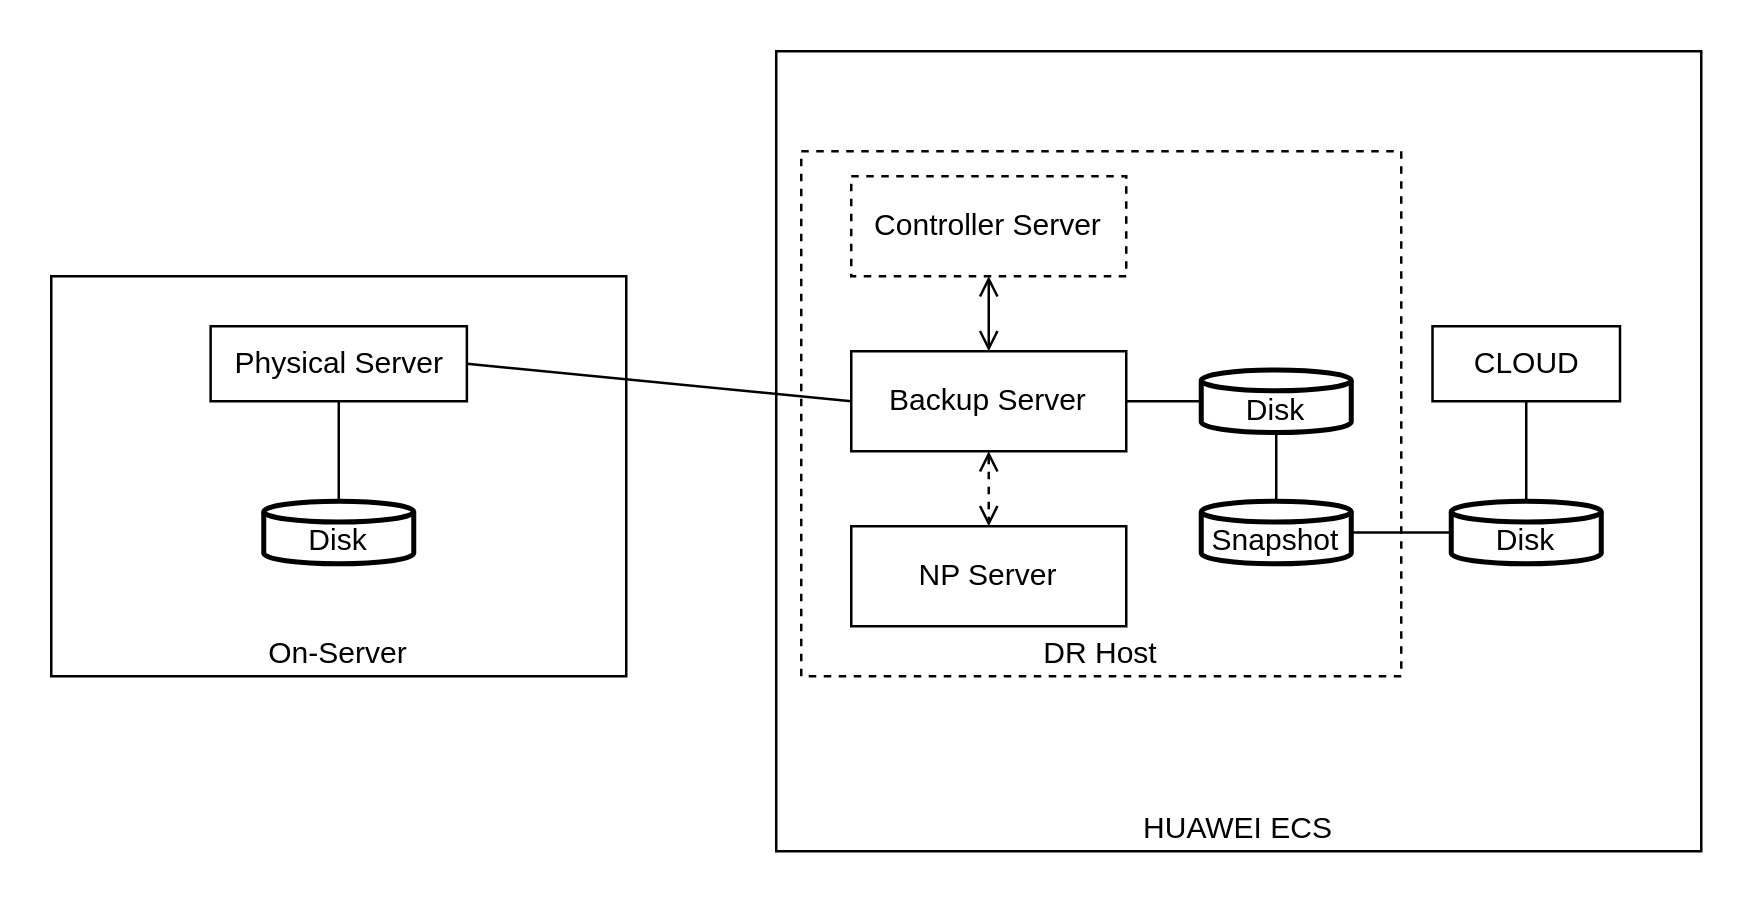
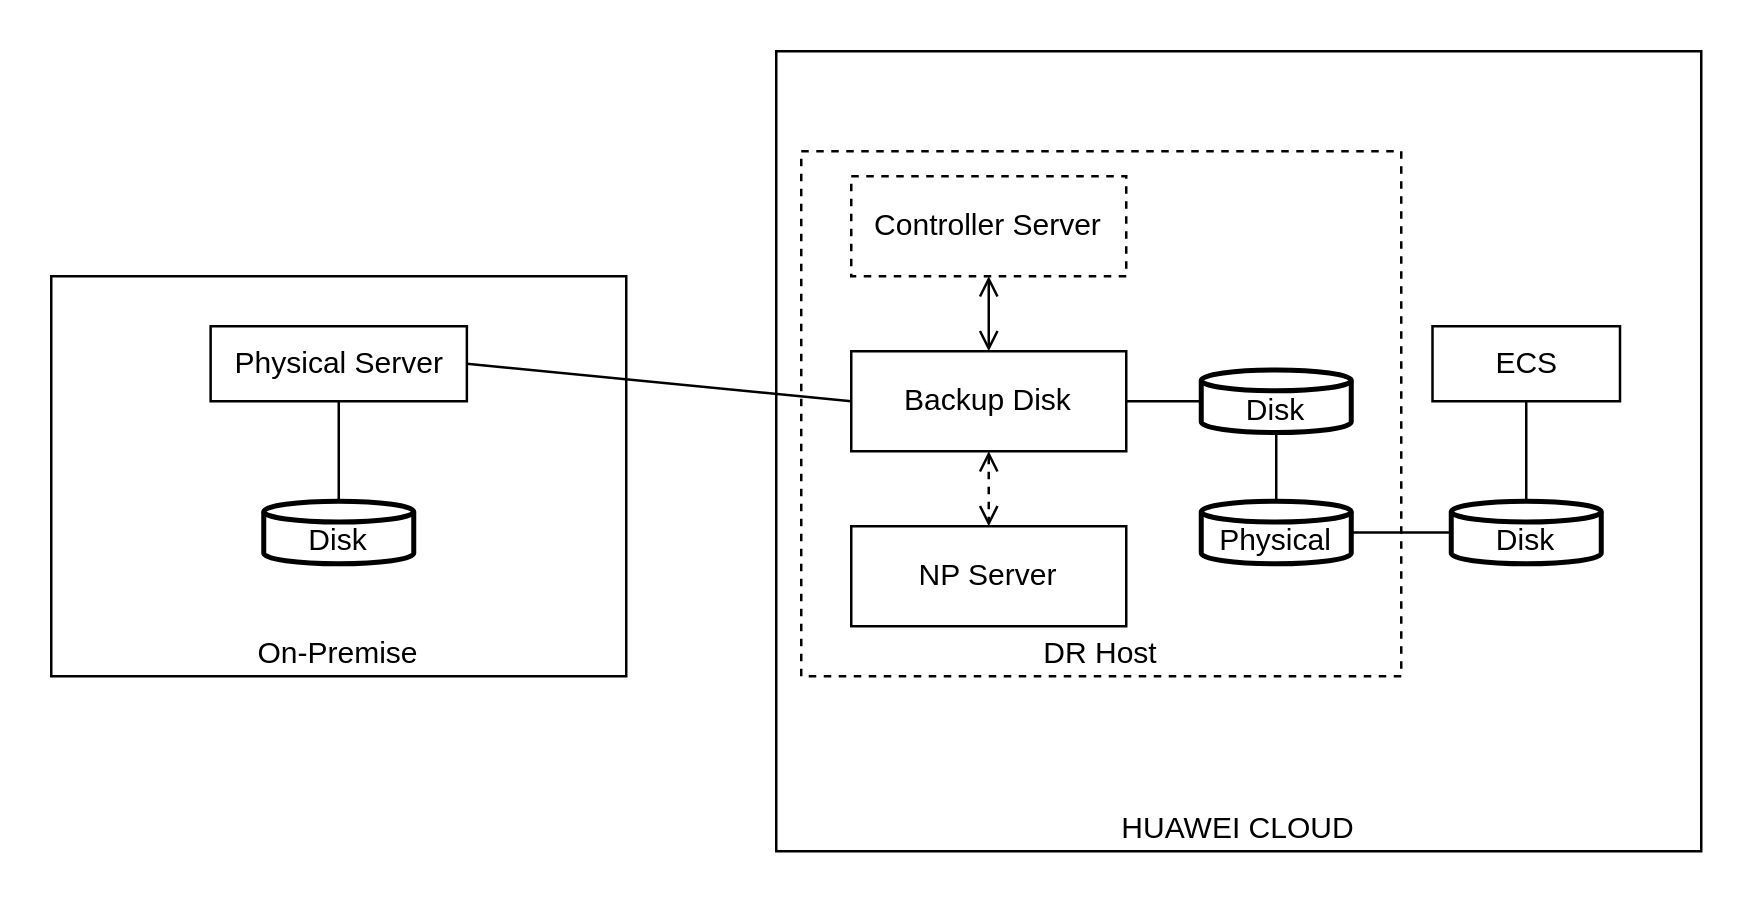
  <mxCell id="0" />
  <mxCell id="1" parent="0" />
- <mxCell id="2" value="On-Server" style="rounded=0;whiteSpace=wrap;html=1;hachureGap=4;pointerEvents=0;align=center;verticalAlign=bottom;" vertex="1" parent="1"><mxGeometry x="20" y="110" width="230" height="160" as="geometry" /></mxCell>
- <mxCell id="3" value="HUAWEI ECS" style="rounded=0;whiteSpace=wrap;html=1;hachureGap=4;pointerEvents=0;verticalAlign=bottom;align=center;" vertex="1" parent="1"><mxGeometry x="310" y="20" width="370" height="320" as="geometry" /></mxCell>
+ <mxCell id="2" value="On-Premise" style="rounded=0;whiteSpace=wrap;html=1;hachureGap=4;pointerEvents=0;align=center;verticalAlign=bottom;" vertex="1" parent="1"><mxGeometry x="20" y="110" width="230" height="160" as="geometry" /></mxCell>
+ <mxCell id="3" value="HUAWEI CLOUD" style="rounded=0;whiteSpace=wrap;html=1;hachureGap=4;pointerEvents=0;verticalAlign=bottom;align=center;" vertex="1" parent="1"><mxGeometry x="310" y="20" width="370" height="320" as="geometry" /></mxCell>
  <mxCell id="4" value="" style="group" vertex="1" connectable="0" parent="1"><mxGeometry x="340" y="70" width="220" height="200" as="geometry" /></mxCell>
  <mxCell id="5" value="DR Host" style="rounded=0;whiteSpace=wrap;html=1;hachureGap=4;pointerEvents=0;verticalAlign=bottom;dashed=1;" vertex="1" parent="4"><mxGeometry x="-20" y="-10" width="240" height="210" as="geometry" /></mxCell>
  <mxCell id="6" value="Controller Server" style="rounded=0;whiteSpace=wrap;html=1;hachureGap=4;pointerEvents=0;verticalAlign=middle;dashed=1;" vertex="1" parent="4"><mxGeometry width="110" height="40" as="geometry" /></mxCell>
- <mxCell id="7" value="Backup Server" style="rounded=0;whiteSpace=wrap;html=1;hachureGap=4;pointerEvents=0;verticalAlign=middle;" vertex="1" parent="4"><mxGeometry y="70" width="110" height="40" as="geometry" /></mxCell>
+ <mxCell id="7" value="Backup Disk" style="rounded=0;whiteSpace=wrap;html=1;hachureGap=4;pointerEvents=0;verticalAlign=middle;" vertex="1" parent="4"><mxGeometry y="70" width="110" height="40" as="geometry" /></mxCell>
  <mxCell id="8" style="edgeStyle=none;rounded=0;orthogonalLoop=1;jettySize=auto;html=1;entryX=0.5;entryY=0;entryDx=0;entryDy=0;startArrow=open;startFill=0;endArrow=open;sourcePerimeterSpacing=8;targetPerimeterSpacing=8;exitX=0.5;exitY=1;exitDx=0;exitDy=0;" edge="1" parent="4" source="6" target="7"><mxGeometry relative="1" as="geometry" /></mxCell>
  <mxCell id="9" value="NP Server" style="rounded=0;whiteSpace=wrap;html=1;hachureGap=4;pointerEvents=0;verticalAlign=middle;horizontal=1;" vertex="1" parent="4"><mxGeometry y="140" width="110" height="40" as="geometry" /></mxCell>
  <mxCell id="10" style="rounded=0;orthogonalLoop=1;jettySize=auto;html=1;entryX=0.5;entryY=0;entryDx=0;entryDy=0;endArrow=open;sourcePerimeterSpacing=8;targetPerimeterSpacing=8;exitX=0.5;exitY=1;exitDx=0;exitDy=0;startArrow=open;startFill=0;dashed=1;" edge="1" parent="4" source="7" target="9"><mxGeometry relative="1" as="geometry" /></mxCell>
  <mxCell id="11" style="edgeStyle=none;rounded=0;orthogonalLoop=1;jettySize=auto;html=1;entryX=1;entryY=0.5;entryDx=0;entryDy=0;startArrow=none;startFill=0;endArrow=none;sourcePerimeterSpacing=8;targetPerimeterSpacing=8;endFill=0;exitX=0;exitY=0.5;exitDx=0;exitDy=0;exitPerimeter=0;" edge="1" parent="1" source="13" target="7"><mxGeometry relative="1" as="geometry" /></mxCell>
  <mxCell id="12" style="edgeStyle=none;rounded=0;orthogonalLoop=1;jettySize=auto;html=1;entryX=0.5;entryY=0;entryDx=0;entryDy=0;entryPerimeter=0;startArrow=none;startFill=0;endArrow=none;endFill=0;sourcePerimeterSpacing=8;targetPerimeterSpacing=8;exitX=0.5;exitY=1;exitDx=0;exitDy=0;exitPerimeter=0;" edge="1" parent="1" source="13" target="15"><mxGeometry relative="1" as="geometry" /></mxCell>
  <mxCell id="13" value="Disk" style="strokeWidth=2;html=1;shape=mxgraph.flowchart.database;whiteSpace=wrap;hachureGap=4;pointerEvents=0;verticalAlign=bottom;" vertex="1" parent="1"><mxGeometry x="480" y="147.5" width="60" height="25" as="geometry" /></mxCell>
  <mxCell id="14" style="edgeStyle=none;rounded=0;orthogonalLoop=1;jettySize=auto;html=1;entryX=0;entryY=0.5;entryDx=0;entryDy=0;entryPerimeter=0;startArrow=none;startFill=0;endArrow=none;endFill=0;sourcePerimeterSpacing=8;targetPerimeterSpacing=8;exitX=1;exitY=0.5;exitDx=0;exitDy=0;exitPerimeter=0;" edge="1" parent="1" source="15" target="17"><mxGeometry relative="1" as="geometry" /></mxCell>
- <mxCell id="15" value="Snapshot" style="strokeWidth=2;html=1;shape=mxgraph.flowchart.database;whiteSpace=wrap;hachureGap=4;pointerEvents=0;verticalAlign=bottom;" vertex="1" parent="1"><mxGeometry x="480" y="200" width="60" height="25" as="geometry" /></mxCell>
+ <mxCell id="15" value="Physical" style="strokeWidth=2;html=1;shape=mxgraph.flowchart.database;whiteSpace=wrap;hachureGap=4;pointerEvents=0;verticalAlign=bottom;" vertex="1" parent="1"><mxGeometry x="480" y="200" width="60" height="25" as="geometry" /></mxCell>
  <mxCell id="16" style="edgeStyle=none;rounded=0;orthogonalLoop=1;jettySize=auto;html=1;entryX=0.5;entryY=1;entryDx=0;entryDy=0;startArrow=none;startFill=0;endArrow=none;endFill=0;sourcePerimeterSpacing=8;targetPerimeterSpacing=8;exitX=0.5;exitY=0;exitDx=0;exitDy=0;exitPerimeter=0;" edge="1" parent="1" source="17" target="18"><mxGeometry relative="1" as="geometry" /></mxCell>
  <mxCell id="17" value="Disk" style="strokeWidth=2;html=1;shape=mxgraph.flowchart.database;whiteSpace=wrap;hachureGap=4;pointerEvents=0;verticalAlign=bottom;" vertex="1" parent="1"><mxGeometry x="580" y="200" width="60" height="25" as="geometry" /></mxCell>
- <mxCell id="18" value="CLOUD" style="rounded=0;whiteSpace=wrap;html=1;hachureGap=4;pointerEvents=0;verticalAlign=middle;" vertex="1" parent="1"><mxGeometry x="572.5" y="130" width="75" height="30" as="geometry" /></mxCell>
+ <mxCell id="18" value="ECS" style="rounded=0;whiteSpace=wrap;html=1;hachureGap=4;pointerEvents=0;verticalAlign=middle;" vertex="1" parent="1"><mxGeometry x="572.5" y="130" width="75" height="30" as="geometry" /></mxCell>
  <mxCell id="19" style="edgeStyle=none;rounded=0;orthogonalLoop=1;jettySize=auto;html=1;entryX=0.5;entryY=0;entryDx=0;entryDy=0;entryPerimeter=0;startArrow=none;startFill=0;endArrow=none;endFill=0;sourcePerimeterSpacing=8;targetPerimeterSpacing=8;exitX=0.5;exitY=1;exitDx=0;exitDy=0;" edge="1" parent="1" source="21" target="22"><mxGeometry relative="1" as="geometry" /></mxCell>
  <mxCell id="20" style="edgeStyle=none;rounded=0;orthogonalLoop=1;jettySize=auto;html=1;entryX=0;entryY=0.5;entryDx=0;entryDy=0;startArrow=none;startFill=0;endArrow=none;endFill=0;sourcePerimeterSpacing=8;targetPerimeterSpacing=8;exitX=1;exitY=0.5;exitDx=0;exitDy=0;" edge="1" parent="1" source="21" target="7"><mxGeometry relative="1" as="geometry"><mxPoint x="190" y="160" as="sourcePoint" /></mxGeometry></mxCell>
  <mxCell id="21" value="Physical Server" style="rounded=0;whiteSpace=wrap;html=1;hachureGap=4;pointerEvents=0;verticalAlign=middle;" vertex="1" parent="1"><mxGeometry x="83.75" y="130" width="102.5" height="30" as="geometry" /></mxCell>
  <mxCell id="22" value="Disk" style="strokeWidth=2;html=1;shape=mxgraph.flowchart.database;whiteSpace=wrap;hachureGap=4;pointerEvents=0;verticalAlign=bottom;" vertex="1" parent="1"><mxGeometry x="105" y="200" width="60" height="25" as="geometry" /></mxCell>
